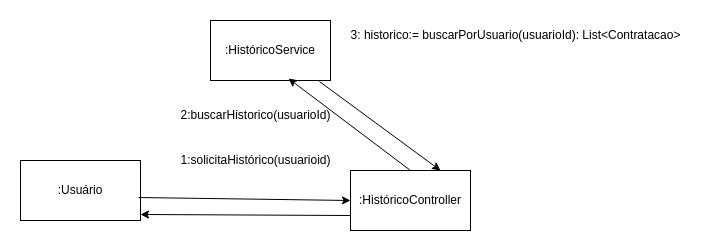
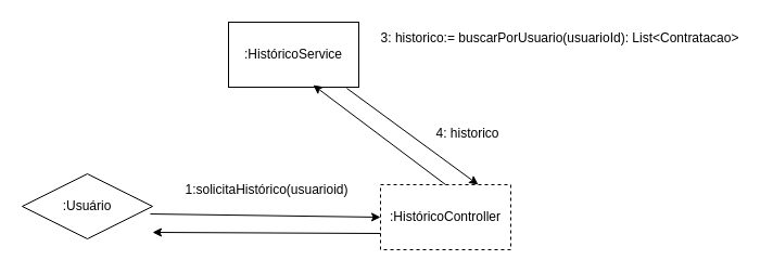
  <mxCell id="0" />
  <mxCell id="1" parent="0" />
- <mxCell id="2" value=":Usuário" style="rounded=0;whiteSpace=wrap;html=1;" vertex="1" parent="1"><mxGeometry x="20" y="160" width="120" height="60" as="geometry" /></mxCell>
- <mxCell id="3" value=":HistóricoController" style="rounded=0;whiteSpace=wrap;html=1;" vertex="1" parent="1"><mxGeometry x="350" y="170" width="120" height="60" as="geometry" /></mxCell>
+ <mxCell id="2" value=":Usuário" style="rhombus;whiteSpace=wrap;html=1;" vertex="1" parent="1"><mxGeometry x="20" y="160" width="120" height="60" as="geometry" /></mxCell>
+ <mxCell id="3" value=":HistóricoController" style="rounded=0;whiteSpace=wrap;html=1;dashed=1;" vertex="1" parent="1"><mxGeometry x="350" y="170" width="120" height="60" as="geometry" /></mxCell>
  <mxCell id="4" value=":HistóricoService" style="rounded=0;whiteSpace=wrap;html=1;" vertex="1" parent="1"><mxGeometry x="210" y="20" width="120" height="60" as="geometry" /></mxCell>
  <mxCell id="5" value="" style="endArrow=classic;html=1;rounded=0;exitX=0.983;exitY=0.617;exitDx=0;exitDy=0;exitPerimeter=0;entryX=0;entryY=0.5;entryDx=0;entryDy=0;" edge="1" parent="1" source="2" target="3"><mxGeometry width="50" height="50" relative="1" as="geometry"><mxPoint x="400" y="440" as="sourcePoint" /><mxPoint x="450" y="390" as="targetPoint" /></mxGeometry></mxCell>
  <mxCell id="6" value="" style="endArrow=classic;html=1;rounded=0;exitX=0.5;exitY=0;exitDx=0;exitDy=0;entryX=0.65;entryY=0.967;entryDx=0;entryDy=0;entryPerimeter=0;" edge="1" parent="1" source="3" target="4"><mxGeometry width="50" height="50" relative="1" as="geometry"><mxPoint x="400" y="440" as="sourcePoint" /><mxPoint x="450" y="390" as="targetPoint" /></mxGeometry></mxCell>
- <mxCell id="7" value="1:solicitaHistórico(usuarioid)" style="text;html=1;align=center;verticalAlign=middle;resizable=0;points=[];autosize=1;strokeColor=none;fillColor=none;" vertex="1" parent="1"><mxGeometry x="170" y="145" width="170" height="30" as="geometry" /></mxCell>
- <mxCell id="8" value="2:buscarHistorico(usuarioId)" style="text;html=1;align=center;verticalAlign=middle;resizable=0;points=[];autosize=1;strokeColor=none;fillColor=none;" vertex="1" parent="1"><mxGeometry x="170" y="100" width="170" height="30" as="geometry" /></mxCell>
+ <mxCell id="7" value="1:solicitaHistórico(usuarioid)" style="text;html=1;align=center;verticalAlign=middle;resizable=0;points=[];autosize=1;strokeColor=none;fillColor=none;" vertex="1" parent="1"><mxGeometry x="160" y="160" width="170" height="30" as="geometry" /></mxCell>
  <mxCell id="9" value="3: historico:= buscarPorUsuario(usuarioId): List&amp;lt;Contratacao&amp;gt;" style="text;html=1;align=center;verticalAlign=middle;resizable=0;points=[];autosize=1;strokeColor=none;fillColor=none;" vertex="1" parent="1"><mxGeometry x="340" y="20" width="350" height="30" as="geometry" /></mxCell>
  <mxCell id="10" value="" style="endArrow=classic;html=1;rounded=0;entryX=0.75;entryY=0;entryDx=0;entryDy=0;exitX=0.908;exitY=1.017;exitDx=0;exitDy=0;exitPerimeter=0;" edge="1" parent="1" source="4" target="3"><mxGeometry width="50" height="50" relative="1" as="geometry"><mxPoint x="377" y="80" as="sourcePoint" /><mxPoint x="450" y="390" as="targetPoint" /></mxGeometry></mxCell>
+ <mxCell id="11" value="4: historico" style="text;html=1;align=center;verticalAlign=middle;resizable=0;points=[];autosize=1;strokeColor=none;fillColor=none;" vertex="1" parent="1"><mxGeometry x="390" y="108" width="80" height="30" as="geometry" /></mxCell>
  <mxCell id="12" value="" style="endArrow=classic;html=1;rounded=0;exitX=0;exitY=0.75;exitDx=0;exitDy=0;entryX=1;entryY=0.9;entryDx=0;entryDy=0;entryPerimeter=0;" edge="1" parent="1" source="3" target="2"><mxGeometry width="50" height="50" relative="1" as="geometry"><mxPoint x="400" y="440" as="sourcePoint" /><mxPoint x="450" y="390" as="targetPoint" /></mxGeometry></mxCell>
